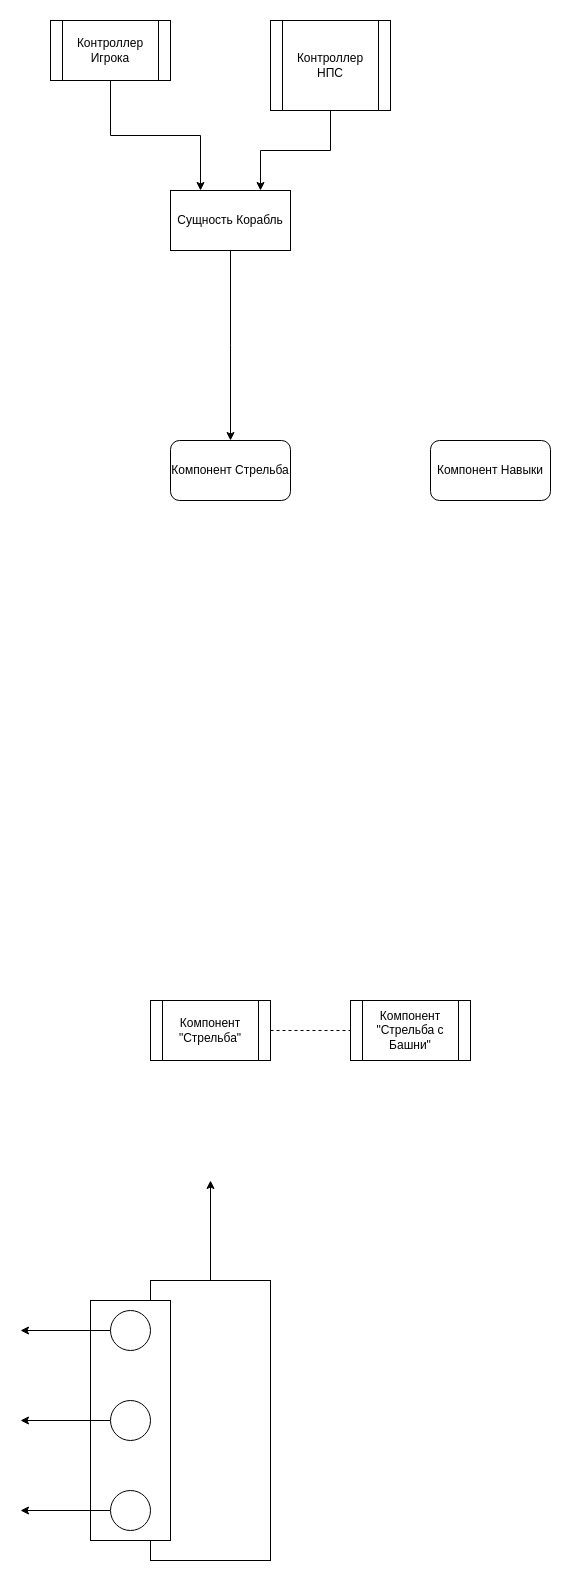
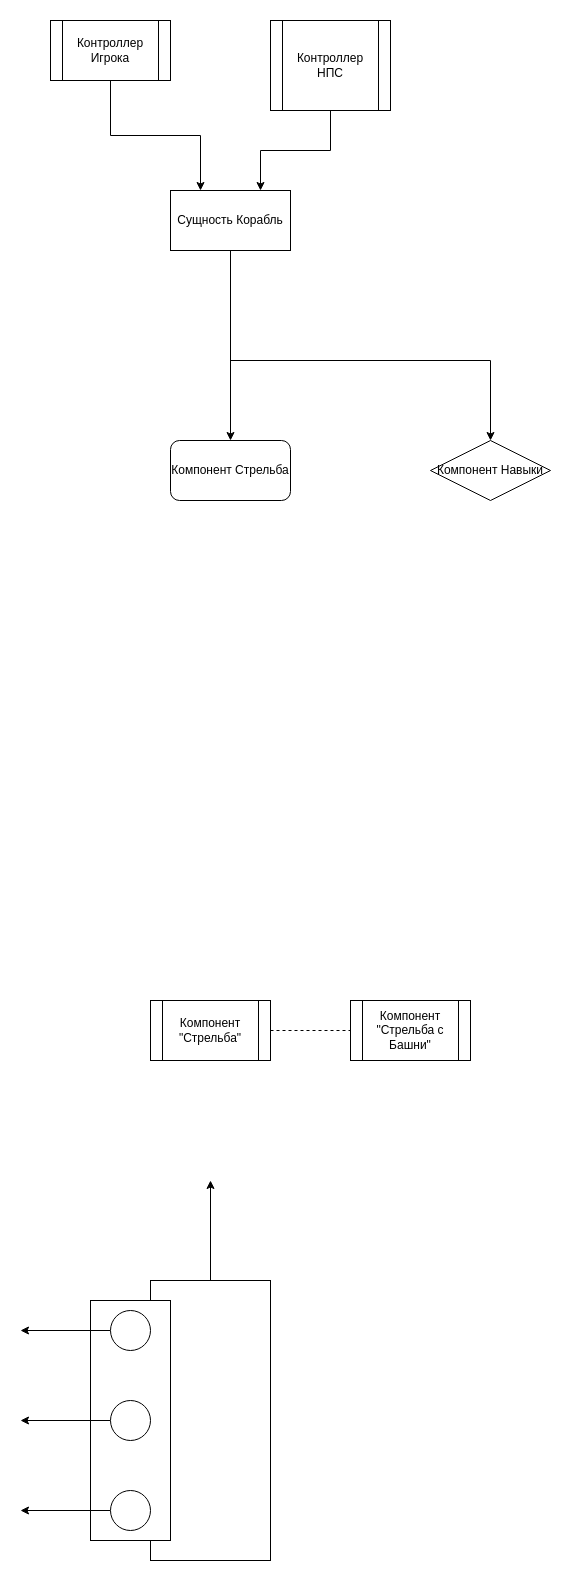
  <mxCell id="0" />
  <mxCell id="1" parent="0" />
  <mxCell id="2" style="edgeStyle=orthogonalEdgeStyle;rounded=0;orthogonalLoop=1;jettySize=auto;html=1;" parent="1" source="4" edge="1"><mxGeometry relative="1" as="geometry"><mxPoint x="230" y="440" as="targetPoint" /></mxGeometry></mxCell>
+ <mxCell id="3" style="edgeStyle=orthogonalEdgeStyle;rounded=0;orthogonalLoop=1;jettySize=auto;html=1;entryX=0.5;entryY=0;entryDx=0;entryDy=0;" parent="1" source="4" target="5" edge="1"><mxGeometry relative="1" as="geometry"><Array as="points"><mxPoint x="230" y="360" /><mxPoint x="490" y="360" /></Array></mxGeometry></mxCell>
  <mxCell id="4" value="Сущность Корабль" style="rounded=0;whiteSpace=wrap;html=1;" parent="1" vertex="1"><mxGeometry x="170" y="190" width="120" height="60" as="geometry" /></mxCell>
- <mxCell id="5" value="Компонент Навыки&lt;br&gt;" style="rounded=1;whiteSpace=wrap;html=1;" parent="1" vertex="1"><mxGeometry x="430" y="440" width="120" height="60" as="geometry" /></mxCell>
+ <mxCell id="5" value="Компонент Навыки&lt;br&gt;" style="rhombus;whiteSpace=wrap;html=1;" parent="1" vertex="1"><mxGeometry x="430" y="440" width="120" height="60" as="geometry" /></mxCell>
  <mxCell id="6" style="edgeStyle=orthogonalEdgeStyle;rounded=0;orthogonalLoop=1;jettySize=auto;html=1;entryX=0.25;entryY=0;entryDx=0;entryDy=0;" parent="1" source="7" target="4" edge="1"><mxGeometry relative="1" as="geometry" /></mxCell>
  <mxCell id="7" value="Контроллер Игрока" style="shape=process;whiteSpace=wrap;html=1;backgroundOutline=1;" parent="1" vertex="1"><mxGeometry x="50" y="20" width="120" height="60" as="geometry" /></mxCell>
  <mxCell id="8" style="edgeStyle=orthogonalEdgeStyle;rounded=0;orthogonalLoop=1;jettySize=auto;html=1;entryX=0.75;entryY=0;entryDx=0;entryDy=0;" parent="1" source="9" target="4" edge="1"><mxGeometry relative="1" as="geometry" /></mxCell>
  <mxCell id="9" value="Контроллер НПС" style="shape=process;whiteSpace=wrap;html=1;backgroundOutline=1;" parent="1" vertex="1"><mxGeometry x="270" y="20" width="120" height="90" as="geometry" /></mxCell>
  <mxCell id="10" value="Компонент Стрельба" style="rounded=1;whiteSpace=wrap;html=1;" parent="1" vertex="1"><mxGeometry x="170" y="440" width="120" height="60" as="geometry" /></mxCell>
  <mxCell id="11" value="Компонент&lt;br&gt;&quot;Стрельба&quot;&lt;br&gt;" style="shape=process;whiteSpace=wrap;html=1;backgroundOutline=1;" vertex="1" parent="1"><mxGeometry x="150" y="1000" width="120" height="60" as="geometry" /></mxCell>
  <mxCell id="12" value="Компонент&lt;br&gt;&quot;Стрельба с Башни&quot;&lt;br&gt;" style="shape=process;whiteSpace=wrap;html=1;backgroundOutline=1;" vertex="1" parent="1"><mxGeometry x="350" y="1000" width="120" height="60" as="geometry" /></mxCell>
  <mxCell id="13" value="" style="endArrow=none;dashed=1;html=1;entryX=0;entryY=0.5;entryDx=0;entryDy=0;exitX=1;exitY=0.5;exitDx=0;exitDy=0;" edge="1" parent="1" source="11" target="12"><mxGeometry width="50" height="50" relative="1" as="geometry"><mxPoint x="-90" y="1130" as="sourcePoint" /><mxPoint x="-40" y="1080" as="targetPoint" /></mxGeometry></mxCell>
  <mxCell id="14" style="edgeStyle=orthogonalEdgeStyle;rounded=0;orthogonalLoop=1;jettySize=auto;html=1;" edge="1" parent="1" source="15"><mxGeometry relative="1" as="geometry"><mxPoint x="210" y="1180" as="targetPoint" /></mxGeometry></mxCell>
  <mxCell id="15" value="" style="rounded=0;whiteSpace=wrap;html=1;" vertex="1" parent="1"><mxGeometry x="150" y="1280" width="120" height="280" as="geometry" /></mxCell>
  <mxCell id="16" value="" style="rounded=0;whiteSpace=wrap;html=1;" vertex="1" parent="1"><mxGeometry x="90" y="1300" width="80" height="240" as="geometry" /></mxCell>
  <mxCell id="17" style="edgeStyle=orthogonalEdgeStyle;rounded=0;orthogonalLoop=1;jettySize=auto;html=1;" edge="1" parent="1" source="18"><mxGeometry relative="1" as="geometry"><mxPoint x="20" y="1330" as="targetPoint" /></mxGeometry></mxCell>
  <mxCell id="18" value="" style="ellipse;whiteSpace=wrap;html=1;aspect=fixed;" vertex="1" parent="1"><mxGeometry x="110" y="1310" width="40" height="40" as="geometry" /></mxCell>
  <mxCell id="19" style="edgeStyle=orthogonalEdgeStyle;rounded=0;orthogonalLoop=1;jettySize=auto;html=1;" edge="1" parent="1" source="20"><mxGeometry relative="1" as="geometry"><mxPoint x="20" y="1420" as="targetPoint" /><Array as="points"><mxPoint x="20" y="1420" /></Array></mxGeometry></mxCell>
  <mxCell id="20" value="" style="ellipse;whiteSpace=wrap;html=1;aspect=fixed;" vertex="1" parent="1"><mxGeometry x="110" y="1400" width="40" height="40" as="geometry" /></mxCell>
  <mxCell id="21" style="edgeStyle=orthogonalEdgeStyle;rounded=0;orthogonalLoop=1;jettySize=auto;html=1;" edge="1" parent="1" source="22"><mxGeometry relative="1" as="geometry"><mxPoint x="20" y="1510" as="targetPoint" /><Array as="points"><mxPoint x="20" y="1510" /></Array></mxGeometry></mxCell>
  <mxCell id="22" value="" style="ellipse;whiteSpace=wrap;html=1;aspect=fixed;" vertex="1" parent="1"><mxGeometry x="110" y="1490" width="40" height="40" as="geometry" /></mxCell>
